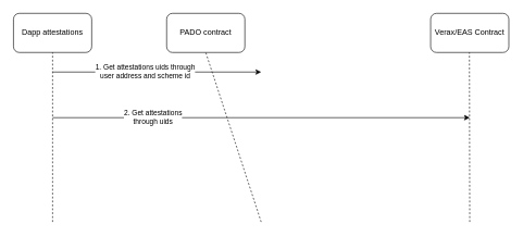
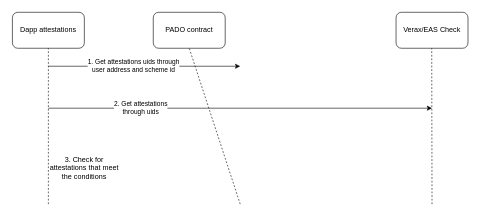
  <mxCell id="0" />
  <mxCell id="1" parent="0" />
  <mxCell id="2" value="Dapp attestations" style="rounded=1;whiteSpace=wrap;html=1;" parent="1" vertex="1"><mxGeometry x="20" y="20" width="120" height="60" as="geometry" /></mxCell>
  <mxCell id="3" value="PADO contract" style="rounded=1;whiteSpace=wrap;html=1;" parent="1" vertex="1"><mxGeometry x="255" y="20" width="120" height="60" as="geometry" /></mxCell>
- <mxCell id="4" value="Verax/EAS Contract" style="rounded=1;whiteSpace=wrap;html=1;" parent="1" vertex="1"><mxGeometry x="660" y="20" width="120" height="60" as="geometry" /></mxCell>
+ <mxCell id="4" value="Verax/EAS Check" style="rounded=1;whiteSpace=wrap;html=1;" parent="1" vertex="1"><mxGeometry x="660" y="20" width="120" height="60" as="geometry" /></mxCell>
  <mxCell id="5" value="" style="endArrow=none;dashed=1;html=1;rounded=0;entryX=0.5;entryY=1;entryDx=0;entryDy=0;" parent="1" target="2" edge="1"><mxGeometry width="50" height="50" relative="1" as="geometry"><mxPoint x="80" y="340" as="sourcePoint" /><mxPoint x="140" y="130" as="targetPoint" /></mxGeometry></mxCell>
  <mxCell id="6" value="" style="endArrow=none;dashed=1;html=1;rounded=0;entryX=0.5;entryY=1;entryDx=0;entryDy=0;" parent="1" target="3" edge="1"><mxGeometry width="50" height="50" relative="1" as="geometry"><mxPoint x="400" y="340" as="sourcePoint" /><mxPoint x="399.5" y="90" as="targetPoint" /></mxGeometry></mxCell>
  <mxCell id="7" value="" style="endArrow=none;dashed=1;html=1;rounded=0;entryX=0.5;entryY=1;entryDx=0;entryDy=0;" parent="1" edge="1"><mxGeometry width="50" height="50" relative="1" as="geometry"><mxPoint x="720" y="340" as="sourcePoint" /><mxPoint x="719.5" y="80" as="targetPoint" /></mxGeometry></mxCell>
  <mxCell id="8" value="" style="endArrow=classic;html=1;rounded=0;" parent="1" edge="1"><mxGeometry width="50" height="50" relative="1" as="geometry"><mxPoint x="80" y="110" as="sourcePoint" /><mxPoint x="400" y="110" as="targetPoint" /></mxGeometry></mxCell>
  <mxCell id="9" value="1.&amp;nbsp;Get attestations uids through&lt;br style=&quot;border-color: var(--border-color);&quot;&gt;user address and scheme id" style="edgeLabel;html=1;align=center;verticalAlign=middle;resizable=0;points=[];" parent="8" vertex="1" connectable="0"><mxGeometry x="-0.833" y="2" relative="1" as="geometry"><mxPoint x="114" as="offset" /></mxGeometry></mxCell>
  <mxCell id="10" value="" style="endArrow=classic;html=1;rounded=0;" parent="1" edge="1"><mxGeometry width="50" height="50" relative="1" as="geometry"><mxPoint x="80" y="180" as="sourcePoint" /><mxPoint x="720" y="180" as="targetPoint" /></mxGeometry></mxCell>
  <mxCell id="11" value="2. Get attestations &lt;br&gt;through uids" style="edgeLabel;html=1;align=center;verticalAlign=middle;resizable=0;points=[];" parent="10" vertex="1" connectable="0"><mxGeometry x="-0.752" y="1" relative="1" as="geometry"><mxPoint x="74" as="offset" /></mxGeometry></mxCell>
+ <mxCell id="12" value="3.&amp;nbsp;Check for attestations that meet the conditions" style="text;html=1;strokeColor=none;fillColor=none;align=center;verticalAlign=middle;whiteSpace=wrap;rounded=0;" vertex="1" parent="1"><mxGeometry x="80" y="250" width="120" height="60" as="geometry" /></mxCell>
